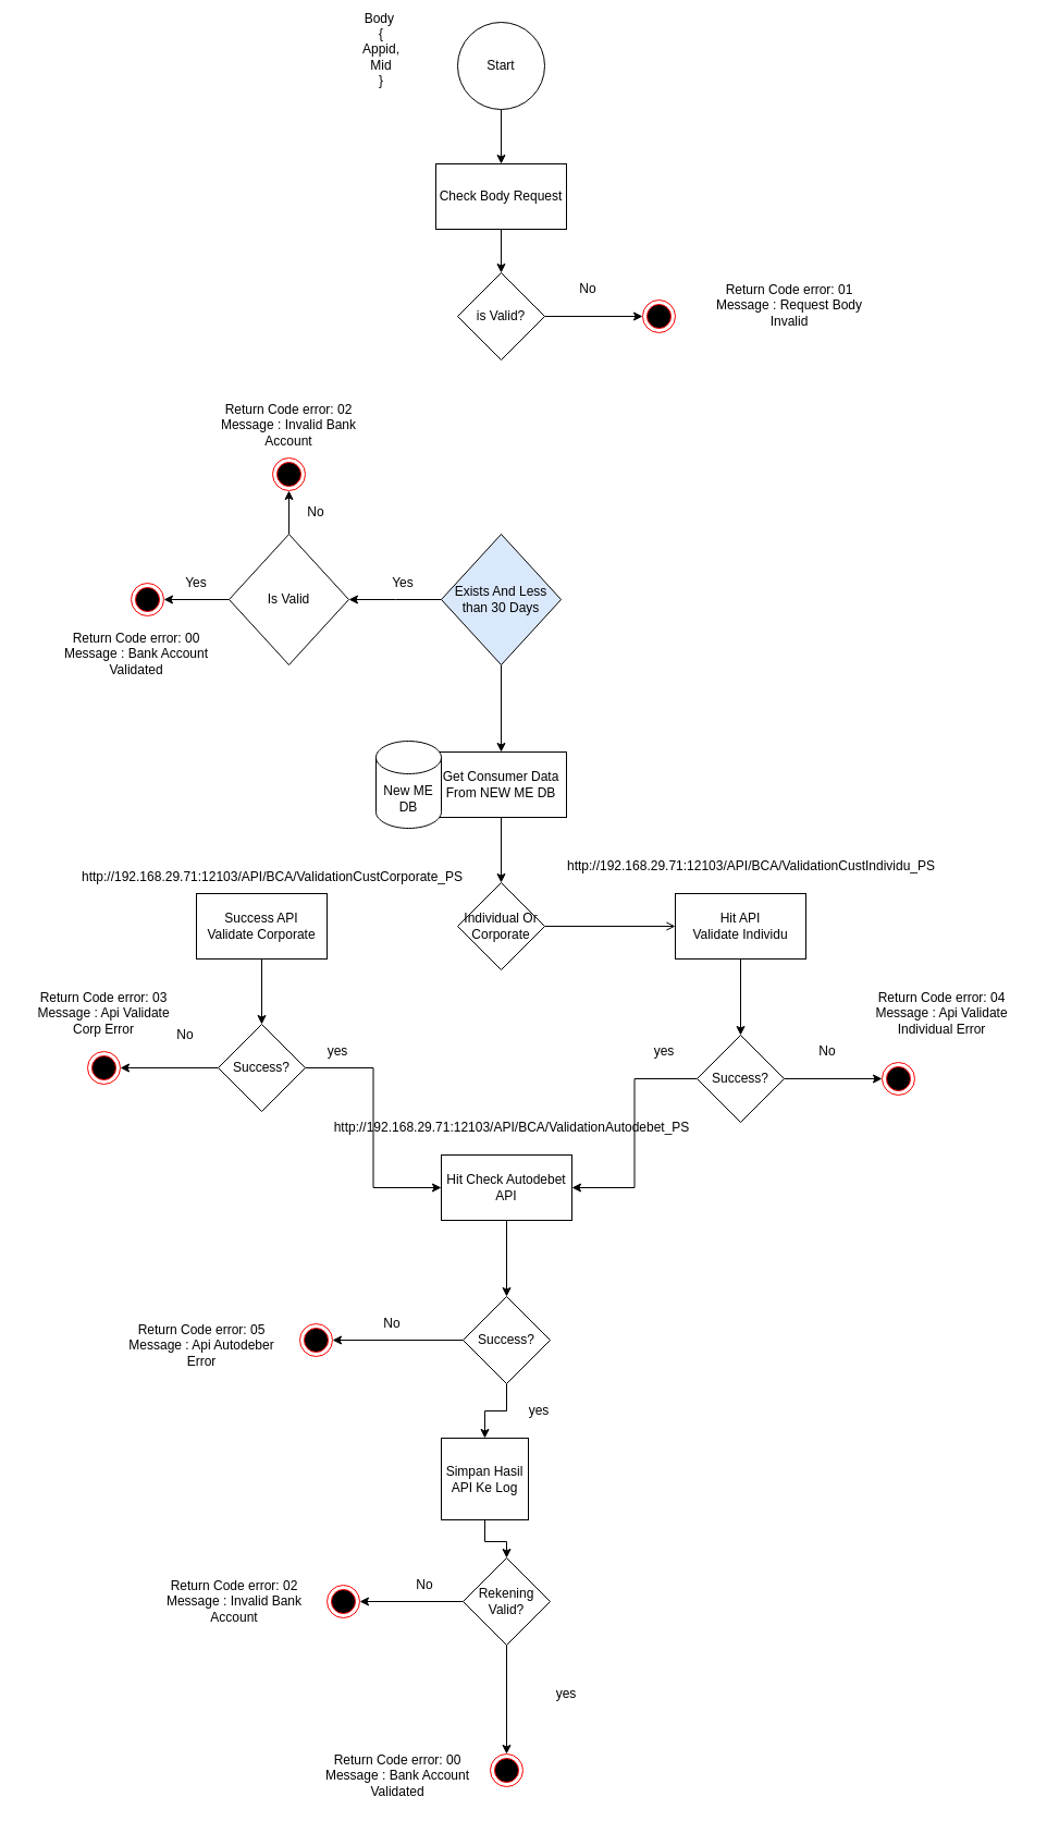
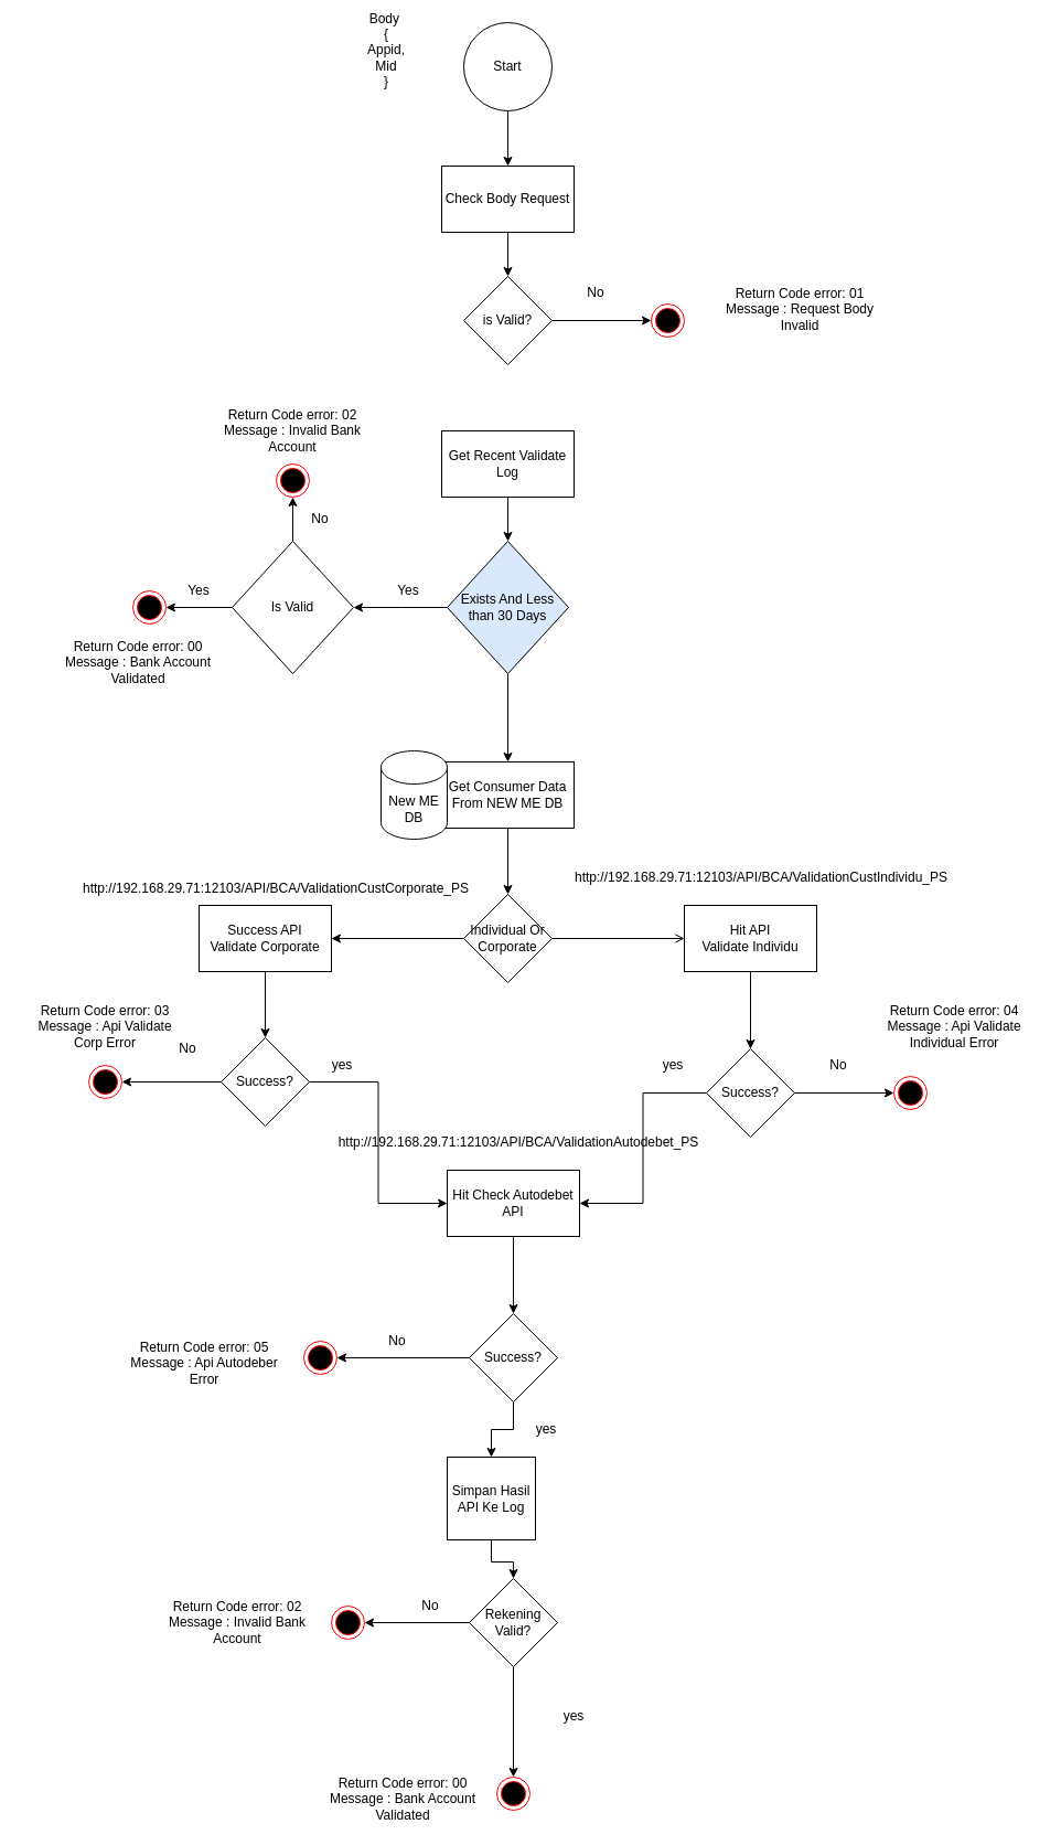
  <mxCell id="0" />
  <mxCell id="1" parent="0" />
  <mxCell id="2" style="edgeStyle=orthogonalEdgeStyle;rounded=0;orthogonalLoop=1;jettySize=auto;html=1;" edge="1" parent="1" source="3" target="5"><mxGeometry relative="1" as="geometry" /></mxCell>
  <mxCell id="3" value="Start" style="ellipse;whiteSpace=wrap;html=1;aspect=fixed;" vertex="1" parent="1"><mxGeometry x="420" y="20" width="80" height="80" as="geometry" /></mxCell>
  <mxCell id="4" style="edgeStyle=orthogonalEdgeStyle;rounded=0;orthogonalLoop=1;jettySize=auto;html=1;" edge="1" parent="1" source="5" target="7"><mxGeometry relative="1" as="geometry" /></mxCell>
  <mxCell id="5" value="Check Body Request" style="rounded=0;whiteSpace=wrap;html=1;" vertex="1" parent="1"><mxGeometry x="400" y="150" width="120" height="60" as="geometry" /></mxCell>
  <mxCell id="6" style="edgeStyle=orthogonalEdgeStyle;rounded=0;orthogonalLoop=1;jettySize=auto;html=1;" edge="1" parent="1" source="7" target="8"><mxGeometry relative="1" as="geometry" /></mxCell>
  <mxCell id="7" value="is Valid?" style="rhombus;whiteSpace=wrap;html=1;" vertex="1" parent="1"><mxGeometry x="420" y="250" width="80" height="80" as="geometry" /></mxCell>
  <mxCell id="8" value="" style="ellipse;html=1;shape=endState;fillColor=#000000;strokeColor=#ff0000;" vertex="1" parent="1"><mxGeometry x="590" y="275" width="30" height="30" as="geometry" /></mxCell>
  <mxCell id="9" value="No" style="text;html=1;strokeColor=none;fillColor=none;align=center;verticalAlign=middle;whiteSpace=wrap;rounded=0;" vertex="1" parent="1"><mxGeometry x="510" y="250" width="60" height="30" as="geometry" /></mxCell>
  <mxCell id="10" value="Return Code error: 01&lt;br&gt;Message : Request Body Invalid" style="text;html=1;strokeColor=none;fillColor=none;align=center;verticalAlign=middle;whiteSpace=wrap;rounded=0;" vertex="1" parent="1"><mxGeometry x="650" y="260" width="150" height="40" as="geometry" /></mxCell>
+ <mxCell id="11" style="edgeStyle=orthogonalEdgeStyle;rounded=0;orthogonalLoop=1;jettySize=auto;html=1;" edge="1" parent="1" source="12" target="15"><mxGeometry relative="1" as="geometry" /></mxCell>
+ <mxCell id="12" value="Get Recent Validate Log" style="rounded=0;whiteSpace=wrap;html=1;" vertex="1" parent="1"><mxGeometry x="400" y="390" width="120" height="60" as="geometry" /></mxCell>
  <mxCell id="13" style="edgeStyle=orthogonalEdgeStyle;rounded=0;orthogonalLoop=1;jettySize=auto;html=1;" edge="1" parent="1" source="15"><mxGeometry relative="1" as="geometry"><mxPoint x="320" y="550" as="targetPoint" /></mxGeometry></mxCell>
  <mxCell id="14" style="edgeStyle=orthogonalEdgeStyle;rounded=0;orthogonalLoop=1;jettySize=auto;html=1;" edge="1" parent="1" source="15" target="27"><mxGeometry relative="1" as="geometry" /></mxCell>
  <mxCell id="15" value="Exists And Less than 30 Days" style="rhombus;whiteSpace=wrap;html=1;fillColor=#dae8fc;" vertex="1" parent="1"><mxGeometry x="405" y="490" width="110" height="120" as="geometry" /></mxCell>
  <mxCell id="16" style="edgeStyle=orthogonalEdgeStyle;rounded=0;orthogonalLoop=1;jettySize=auto;html=1;" edge="1" parent="1" source="18" target="20"><mxGeometry relative="1" as="geometry" /></mxCell>
  <mxCell id="17" style="edgeStyle=orthogonalEdgeStyle;rounded=0;orthogonalLoop=1;jettySize=auto;html=1;" edge="1" parent="1" source="18" target="21"><mxGeometry relative="1" as="geometry" /></mxCell>
  <mxCell id="18" value="Is Valid" style="rhombus;whiteSpace=wrap;html=1;" vertex="1" parent="1"><mxGeometry x="210" y="490" width="110" height="120" as="geometry" /></mxCell>
  <mxCell id="19" value="Yes" style="text;html=1;strokeColor=none;fillColor=none;align=center;verticalAlign=middle;whiteSpace=wrap;rounded=0;" vertex="1" parent="1"><mxGeometry x="340" y="520" width="60" height="30" as="geometry" /></mxCell>
  <mxCell id="20" value="" style="ellipse;html=1;shape=endState;fillColor=#000000;strokeColor=#ff0000;" vertex="1" parent="1"><mxGeometry x="250" y="420" width="30" height="30" as="geometry" /></mxCell>
  <mxCell id="21" value="" style="ellipse;html=1;shape=endState;fillColor=#000000;strokeColor=#ff0000;" vertex="1" parent="1"><mxGeometry x="120" y="535" width="30" height="30" as="geometry" /></mxCell>
  <mxCell id="22" value="Yes" style="text;html=1;strokeColor=none;fillColor=none;align=center;verticalAlign=middle;whiteSpace=wrap;rounded=0;" vertex="1" parent="1"><mxGeometry x="150" y="520" width="60" height="30" as="geometry" /></mxCell>
  <mxCell id="23" value="No" style="text;html=1;strokeColor=none;fillColor=none;align=center;verticalAlign=middle;whiteSpace=wrap;rounded=0;" vertex="1" parent="1"><mxGeometry x="260" y="455" width="60" height="30" as="geometry" /></mxCell>
  <mxCell id="24" value="Return Code error: 02&lt;br&gt;Message : Invalid Bank Account" style="text;html=1;strokeColor=none;fillColor=none;align=center;verticalAlign=middle;whiteSpace=wrap;rounded=0;" vertex="1" parent="1"><mxGeometry x="190" y="370" width="150" height="40" as="geometry" /></mxCell>
  <mxCell id="25" value="Return Code error: 00&lt;br&gt;Message : Bank Account Validated" style="text;html=1;strokeColor=none;fillColor=none;align=center;verticalAlign=middle;whiteSpace=wrap;rounded=0;" vertex="1" parent="1"><mxGeometry x="50" y="580" width="150" height="40" as="geometry" /></mxCell>
  <mxCell id="26" style="edgeStyle=orthogonalEdgeStyle;rounded=0;orthogonalLoop=1;jettySize=auto;html=1;" edge="1" parent="1" source="27" target="31"><mxGeometry relative="1" as="geometry" /></mxCell>
  <mxCell id="27" value="Get Consumer Data From NEW ME DB" style="rounded=0;whiteSpace=wrap;html=1;" vertex="1" parent="1"><mxGeometry x="400" y="690" width="120" height="60" as="geometry" /></mxCell>
  <mxCell id="28" value="New ME DB" style="shape=cylinder3;whiteSpace=wrap;html=1;boundedLbl=1;backgroundOutline=1;size=15;" vertex="1" parent="1"><mxGeometry x="345" y="680" width="60" height="80" as="geometry" /></mxCell>
+ <mxCell id="29" style="edgeStyle=orthogonalEdgeStyle;rounded=0;orthogonalLoop=1;jettySize=auto;html=1;" edge="1" parent="1" source="31" target="33"><mxGeometry relative="1" as="geometry" /></mxCell>
  <mxCell id="30" style="edgeStyle=orthogonalEdgeStyle;rounded=0;orthogonalLoop=1;jettySize=auto;html=1;endArrow=open;" edge="1" parent="1" source="31" target="39"><mxGeometry relative="1" as="geometry" /></mxCell>
  <mxCell id="31" value="Individual Or Corporate" style="rhombus;whiteSpace=wrap;html=1;" vertex="1" parent="1"><mxGeometry x="420" y="810" width="80" height="80" as="geometry" /></mxCell>
  <mxCell id="32" value="" style="edgeStyle=orthogonalEdgeStyle;rounded=0;orthogonalLoop=1;jettySize=auto;html=1;" edge="1" parent="1" source="33" target="37"><mxGeometry relative="1" as="geometry" /></mxCell>
  <mxCell id="33" value="Success API&lt;br&gt;Validate Corporate" style="rounded=0;whiteSpace=wrap;html=1;" vertex="1" parent="1"><mxGeometry x="180" y="820" width="120" height="60" as="geometry" /></mxCell>
  <mxCell id="34" value="http://192.168.29.71:12103/API/BCA/ValidationCustCorporate_PS" style="text;html=1;strokeColor=none;fillColor=none;align=center;verticalAlign=middle;whiteSpace=wrap;rounded=0;" vertex="1" parent="1"><mxGeometry x="220" y="790" width="60" height="30" as="geometry" /></mxCell>
  <mxCell id="35" style="edgeStyle=orthogonalEdgeStyle;rounded=0;orthogonalLoop=1;jettySize=auto;html=1;entryX=1;entryY=0.5;entryDx=0;entryDy=0;" edge="1" parent="1" source="37" target="43"><mxGeometry relative="1" as="geometry" /></mxCell>
  <mxCell id="36" style="edgeStyle=orthogonalEdgeStyle;rounded=0;orthogonalLoop=1;jettySize=auto;html=1;entryX=0;entryY=0.5;entryDx=0;entryDy=0;" edge="1" parent="1" source="37" target="49"><mxGeometry relative="1" as="geometry" /></mxCell>
  <mxCell id="37" value="Success?" style="rhombus;whiteSpace=wrap;html=1;" vertex="1" parent="1"><mxGeometry x="200" y="940" width="80" height="80" as="geometry" /></mxCell>
  <mxCell id="38" style="edgeStyle=orthogonalEdgeStyle;rounded=0;orthogonalLoop=1;jettySize=auto;html=1;" edge="1" parent="1" source="39" target="42"><mxGeometry relative="1" as="geometry" /></mxCell>
  <mxCell id="39" value="Hit API&lt;br&gt;Validate Individu" style="rounded=0;whiteSpace=wrap;html=1;" vertex="1" parent="1"><mxGeometry x="620" y="820" width="120" height="60" as="geometry" /></mxCell>
  <mxCell id="40" style="edgeStyle=orthogonalEdgeStyle;rounded=0;orthogonalLoop=1;jettySize=auto;html=1;entryX=0;entryY=0.5;entryDx=0;entryDy=0;" edge="1" parent="1" source="42" target="44"><mxGeometry relative="1" as="geometry" /></mxCell>
  <mxCell id="41" style="edgeStyle=orthogonalEdgeStyle;rounded=0;orthogonalLoop=1;jettySize=auto;html=1;entryX=1;entryY=0.5;entryDx=0;entryDy=0;" edge="1" parent="1" source="42" target="49"><mxGeometry relative="1" as="geometry" /></mxCell>
  <mxCell id="42" value="Success?" style="rhombus;whiteSpace=wrap;html=1;" vertex="1" parent="1"><mxGeometry x="640" y="950" width="80" height="80" as="geometry" /></mxCell>
  <mxCell id="43" value="" style="ellipse;html=1;shape=endState;fillColor=#000000;strokeColor=#ff0000;" vertex="1" parent="1"><mxGeometry x="80" y="965" width="30" height="30" as="geometry" /></mxCell>
  <mxCell id="44" value="" style="ellipse;html=1;shape=endState;fillColor=#000000;strokeColor=#ff0000;" vertex="1" parent="1"><mxGeometry x="810" y="975" width="30" height="30" as="geometry" /></mxCell>
  <mxCell id="45" value="http://192.168.29.71:12103/API/BCA/ValidationCustIndividu_PS" style="text;html=1;strokeColor=none;fillColor=none;align=center;verticalAlign=middle;whiteSpace=wrap;rounded=0;" vertex="1" parent="1"><mxGeometry x="660" y="780" width="60" height="30" as="geometry" /></mxCell>
  <mxCell id="46" value="No" style="text;html=1;strokeColor=none;fillColor=none;align=center;verticalAlign=middle;whiteSpace=wrap;rounded=0;" vertex="1" parent="1"><mxGeometry x="140" y="935" width="60" height="30" as="geometry" /></mxCell>
  <mxCell id="47" value="No" style="text;html=1;strokeColor=none;fillColor=none;align=center;verticalAlign=middle;whiteSpace=wrap;rounded=0;" vertex="1" parent="1"><mxGeometry x="730" y="950" width="60" height="30" as="geometry" /></mxCell>
  <mxCell id="48" style="edgeStyle=orthogonalEdgeStyle;rounded=0;orthogonalLoop=1;jettySize=auto;html=1;" edge="1" parent="1" source="49" target="52"><mxGeometry relative="1" as="geometry" /></mxCell>
  <mxCell id="49" value="Hit Check Autodebet API" style="rounded=0;whiteSpace=wrap;html=1;" vertex="1" parent="1"><mxGeometry x="405" y="1060" width="120" height="60" as="geometry" /></mxCell>
  <mxCell id="50" style="edgeStyle=orthogonalEdgeStyle;rounded=0;orthogonalLoop=1;jettySize=auto;html=1;" edge="1" parent="1" source="52" target="53"><mxGeometry relative="1" as="geometry" /></mxCell>
  <mxCell id="51" style="edgeStyle=orthogonalEdgeStyle;rounded=0;orthogonalLoop=1;jettySize=auto;html=1;" edge="1" parent="1" source="52" target="57"><mxGeometry relative="1" as="geometry" /></mxCell>
  <mxCell id="52" value="Success?" style="rhombus;whiteSpace=wrap;html=1;" vertex="1" parent="1"><mxGeometry x="425" y="1190" width="80" height="80" as="geometry" /></mxCell>
  <mxCell id="53" value="" style="ellipse;html=1;shape=endState;fillColor=#000000;strokeColor=#ff0000;" vertex="1" parent="1"><mxGeometry x="275" y="1215" width="30" height="30" as="geometry" /></mxCell>
  <mxCell id="54" value="Body&amp;nbsp;&lt;br&gt;{&lt;br&gt;Appid,&lt;br&gt;Mid&lt;br&gt;}" style="text;html=1;strokeColor=none;fillColor=none;align=center;verticalAlign=middle;whiteSpace=wrap;rounded=0;" vertex="1" parent="1"><mxGeometry x="320" y="30" width="60" height="30" as="geometry" /></mxCell>
  <mxCell id="55" value="http://192.168.29.71:12103/API/BCA/ValidationAutodebet_PS" style="text;html=1;strokeColor=none;fillColor=none;align=center;verticalAlign=middle;whiteSpace=wrap;rounded=0;" vertex="1" parent="1"><mxGeometry x="440" y="1020" width="60" height="30" as="geometry" /></mxCell>
  <mxCell id="56" style="edgeStyle=orthogonalEdgeStyle;rounded=0;orthogonalLoop=1;jettySize=auto;html=1;" edge="1" parent="1" source="57" target="60"><mxGeometry relative="1" as="geometry" /></mxCell>
  <mxCell id="57" value="Simpan Hasil API Ke Log" style="rounded=0;whiteSpace=wrap;html=1;" vertex="1" parent="1"><mxGeometry x="405" y="1320" width="80" height="75" as="geometry" /></mxCell>
  <mxCell id="58" style="edgeStyle=orthogonalEdgeStyle;rounded=0;orthogonalLoop=1;jettySize=auto;html=1;entryX=1;entryY=0.5;entryDx=0;entryDy=0;" edge="1" parent="1" source="60" target="61"><mxGeometry relative="1" as="geometry" /></mxCell>
  <mxCell id="59" style="edgeStyle=orthogonalEdgeStyle;rounded=0;orthogonalLoop=1;jettySize=auto;html=1;entryX=0.5;entryY=0;entryDx=0;entryDy=0;" edge="1" parent="1" source="60" target="62"><mxGeometry relative="1" as="geometry" /></mxCell>
  <mxCell id="60" value="Rekening Valid?" style="rhombus;whiteSpace=wrap;html=1;" vertex="1" parent="1"><mxGeometry x="425" y="1430" width="80" height="80" as="geometry" /></mxCell>
  <mxCell id="61" value="" style="ellipse;html=1;shape=endState;fillColor=#000000;strokeColor=#ff0000;" vertex="1" parent="1"><mxGeometry x="300" y="1455" width="30" height="30" as="geometry" /></mxCell>
  <mxCell id="62" value="" style="ellipse;html=1;shape=endState;fillColor=#000000;strokeColor=#ff0000;" vertex="1" parent="1"><mxGeometry x="450" y="1610" width="30" height="30" as="geometry" /></mxCell>
  <mxCell id="63" value="No" style="text;html=1;strokeColor=none;fillColor=none;align=center;verticalAlign=middle;whiteSpace=wrap;rounded=0;" vertex="1" parent="1"><mxGeometry x="330" y="1200" width="60" height="30" as="geometry" /></mxCell>
  <mxCell id="64" value="No" style="text;html=1;strokeColor=none;fillColor=none;align=center;verticalAlign=middle;whiteSpace=wrap;rounded=0;" vertex="1" parent="1"><mxGeometry x="360" y="1440" width="60" height="30" as="geometry" /></mxCell>
  <mxCell id="65" value="yes" style="text;html=1;strokeColor=none;fillColor=none;align=center;verticalAlign=middle;whiteSpace=wrap;rounded=0;" vertex="1" parent="1"><mxGeometry x="580" y="950" width="60" height="30" as="geometry" /></mxCell>
  <mxCell id="66" value="yes" style="text;html=1;strokeColor=none;fillColor=none;align=center;verticalAlign=middle;whiteSpace=wrap;rounded=0;" vertex="1" parent="1"><mxGeometry x="280" y="950" width="60" height="30" as="geometry" /></mxCell>
  <mxCell id="67" value="yes" style="text;html=1;strokeColor=none;fillColor=none;align=center;verticalAlign=middle;whiteSpace=wrap;rounded=0;" vertex="1" parent="1"><mxGeometry x="465" y="1280" width="60" height="30" as="geometry" /></mxCell>
  <mxCell id="68" value="yes" style="text;html=1;strokeColor=none;fillColor=none;align=center;verticalAlign=middle;whiteSpace=wrap;rounded=0;" vertex="1" parent="1"><mxGeometry x="490" y="1540" width="60" height="30" as="geometry" /></mxCell>
  <mxCell id="69" value="Return Code error: 00&lt;br&gt;Message : Bank Account Validated" style="text;html=1;strokeColor=none;fillColor=none;align=center;verticalAlign=middle;whiteSpace=wrap;rounded=0;" vertex="1" parent="1"><mxGeometry x="290" y="1610" width="150" height="40" as="geometry" /></mxCell>
  <mxCell id="70" value="Return Code error: 02&lt;br&gt;Message : Invalid Bank Account" style="text;html=1;strokeColor=none;fillColor=none;align=center;verticalAlign=middle;whiteSpace=wrap;rounded=0;" vertex="1" parent="1"><mxGeometry x="140" y="1450" width="150" height="40" as="geometry" /></mxCell>
  <mxCell id="71" value="Return Code error: 05&lt;span style=&quot;color: rgba(0, 0, 0, 0); font-family: monospace; font-size: 0px; text-align: start;&quot;&gt;%3CmxGraphModel%3E%3Croot%3E%3CmxCell%20id%3D%220%22%2F%3E%3CmxCell%20id%3D%221%22%20parent%3D%220%22%2F%3E%3CmxCell%20id%3D%222%22%20value%3D%22Return%20Code%20error%3A%2002%26lt%3Bbr%26gt%3BMessage%20%3A%20Invalid%20Bank%20Account%22%20style%3D%22text%3Bhtml%3D1%3BstrokeColor%3Dnone%3BfillColor%3Dnone%3Balign%3Dcenter%3BverticalAlign%3Dmiddle%3BwhiteSpace%3Dwrap%3Brounded%3D0%3B%22%20vertex%3D%221%22%20parent%3D%221%22%3E%3CmxGeometry%20x%3D%22130%22%20y%3D%221530%22%20width%3D%22150%22%20height%3D%2240%22%20as%3D%22geometry%22%2F%3E%3C%2FmxCell%3E%3C%2Froot%3E%3C%2FmxGraphModel%3E&lt;/span&gt;&lt;br&gt;Message : Api Autodeber Error" style="text;html=1;strokeColor=none;fillColor=none;align=center;verticalAlign=middle;whiteSpace=wrap;rounded=0;" vertex="1" parent="1"><mxGeometry x="110" y="1215" width="150" height="40" as="geometry" /></mxCell>
  <mxCell id="72" value="Return Code error: 03&lt;span style=&quot;color: rgba(0, 0, 0, 0); font-family: monospace; font-size: 0px; text-align: start;&quot;&gt;%3CmxGraphModel%3E%3Croot%3E%3CmxCell%20id%3D%220%22%2F%3E%3CmxCell%20id%3D%221%22%20parent%3D%220%22%2F%3E%3CmxCell%20id%3D%222%22%20value%3D%22Return%20Code%20error%3A%2002%26lt%3Bbr%26gt%3BMessage%20%3A%20Invalid%20Bank%20Account%22%20style%3D%22text%3Bhtml%3D1%3BstrokeColor%3Dnone%3BfillColor%3Dnone%3Balign%3Dcenter%3BverticalAlign%3Dmiddle%3BwhiteSpace%3Dwrap%3Brounded%3D0%3B%22%20vertex%3D%221%22%20parent%3D%221%22%3E%3CmxGeometry%20x%3D%22130%22%20y%3D%221530%22%20width%3D%22150%22%20height%3D%2240%22%20as%3D%22geometry%22%2F%3E%3C%2FmxCell%3E%3C%2Froot%3E%3C%2FmxGraphModel%3E&lt;/span&gt;&lt;br&gt;Message : Api Validate Corp Error" style="text;html=1;strokeColor=none;fillColor=none;align=center;verticalAlign=middle;whiteSpace=wrap;rounded=0;" vertex="1" parent="1"><mxGeometry x="20" y="910" width="150" height="40" as="geometry" /></mxCell>
  <mxCell id="73" value="Return Code error: 04&lt;span style=&quot;color: rgba(0, 0, 0, 0); font-family: monospace; font-size: 0px; text-align: start;&quot;&gt;%3CmxGraphModel%3E%3Croot%3E%3CmxCell%20id%3D%220%22%2F%3E%3CmxCell%20id%3D%221%22%20parent%3D%220%22%2F%3E%3CmxCell%20id%3D%222%22%20value%3D%22Return%20Code%20error%3A%2002%26lt%3Bbr%26gt%3BMessage%20%3A%20Invalid%20Bank%20Account%22%20style%3D%22text%3Bhtml%3D1%3BstrokeColor%3Dnone%3BfillColor%3Dnone%3Balign%3Dcenter%3BverticalAlign%3Dmiddle%3BwhiteSpace%3Dwrap%3Brounded%3D0%3B%22%20vertex%3D%221%22%20parent%3D%221%22%3E%3CmxGeometry%20x%3D%22130%22%20y%3D%221530%22%20width%3D%22150%22%20height%3D%2240%22%20as%3D%22geometry%22%2F%3E%3C%2FmxCell%3E%3C%2Froot%3E%3C%2FmxGraphModel%3E&lt;/span&gt;&lt;br&gt;Message : Api Validate Individual Error" style="text;html=1;strokeColor=none;fillColor=none;align=center;verticalAlign=middle;whiteSpace=wrap;rounded=0;" vertex="1" parent="1"><mxGeometry x="790" y="910" width="150" height="40" as="geometry" /></mxCell>
